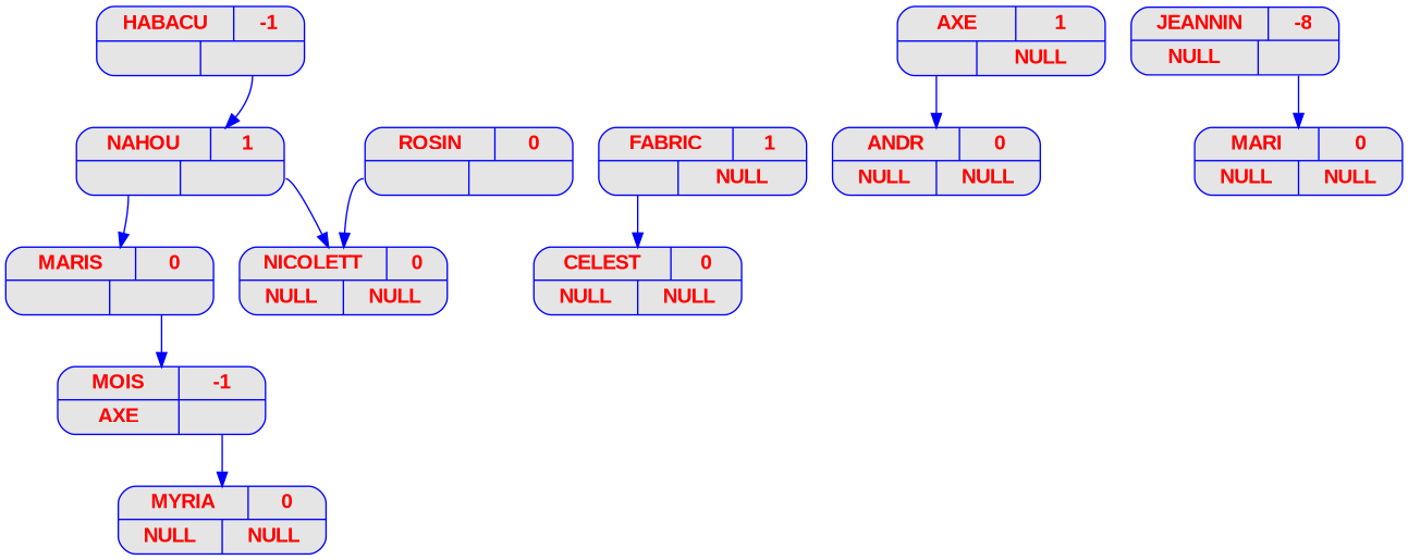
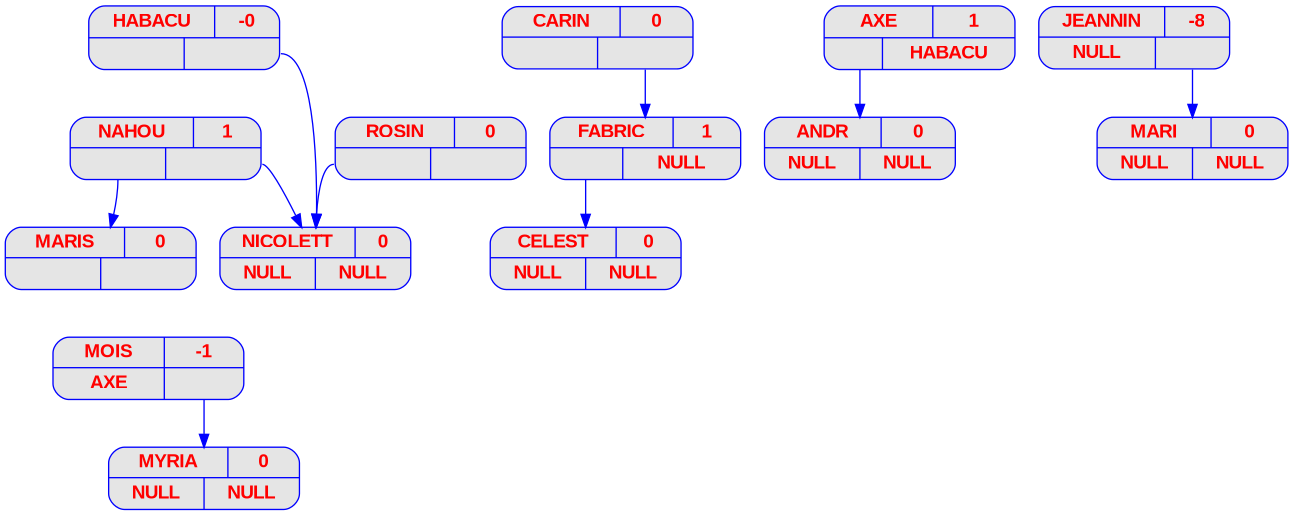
  digraph {
    node [color=blue fillcolor=grey90 fontcolor=red fontname="Arial bold" fontsize=14 shape=record style="rounded, filled"]
    edge [color=blue tailport=d]
-   n1 [label="{{<c> HABACU | <b> -1} | { <g> | <d>}}" width=2]
+   n1 [label="{{<c> HABACU | <b> -0} | { <g> | <d>}}" width=2]
    n2 [label="{{<c> NAHOU | <b> 1} | { <g> | <d>}}" width=2]
+   n3 [label="{{<c> CARIN | <b> 0} | { <g> | <d>}}" width=2]
    n4 [label="{{<c> FABRIC | <b> 1} | { <g> | <d> NULL}}" width=2]
    n5 [label="{{<c> MARIS | <b> 0} | { <g> | <d>}}" width=2]
    n6 [label="{{<c> NICOLETT | <b> 0} | { <g> NULL | <d> NULL}}" width=2]
-   n7 [label="{{<c> AXE | <b> 1} | { <g> | <d> NULL}}" width=2]
+   n7 [label="{{<c> AXE | <b> 1} | { <g> | <d> HABACU}}" width=2]
    n8 [label="{{<c> ANDR | <b> 0} | { <g> NULL | <d> NULL}}" width=2]
    n9 [label="{{<c> CELEST | <b> 0} | { <g> NULL | <d> NULL}}" width=2]
    n10 [label="{{<c> MOIS | <b> -1} | { <g> AXE | <d> }}" width=2]
    n11 [label="{{<c> ROSIN | <b> 0} | { <g> | <d>}}" width=2]
    n12 [label="{{<c> JEANNIN | <b> -8} | { <g> NULL | <d> }}" width=2]
    n13 [label="{{<c> MARI | <b> 0} | { <g> NULL | <d> NULL}}" width=2]
    n14 [label="{{<c> MYRIA | <b> 0} | { <g> NULL | <d> NULL}}" width=2]
-   n1 -> n2
+   n1 -> n6
    n2 -> n5 [tailport=g]
    n2 -> n6
+   n3 -> n4
    n4 -> n9 [tailport=g]
-   n5 -> n10
    n7 -> n8 [tailport=g]
    n10 -> n14
    n11 -> n6 [tailport=g]
    n12 -> n13
  }
